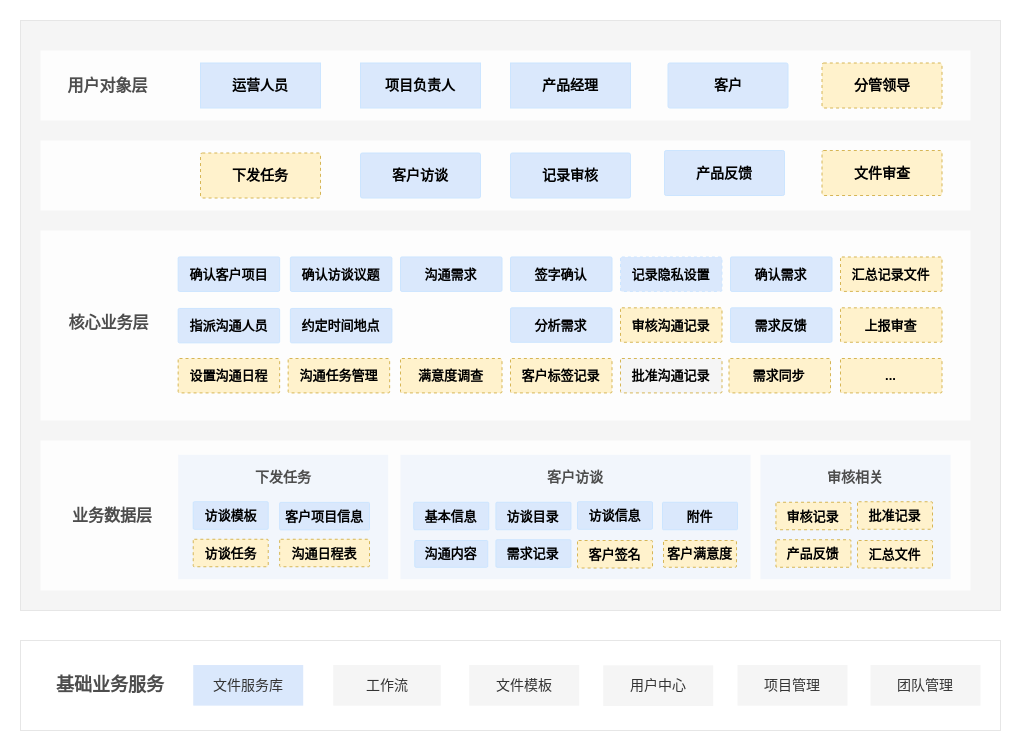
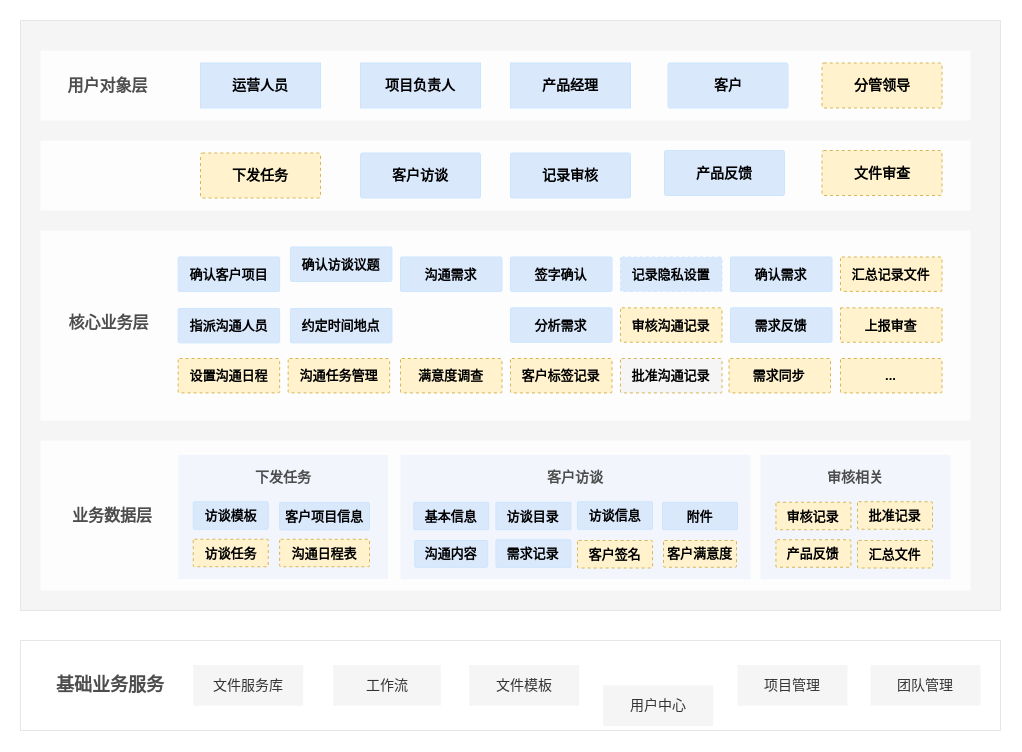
  <mxCell id="0" />
  <mxCell id="1" parent="0" />
  <mxCell id="2" value="" style="rounded=0;whiteSpace=wrap;html=1;fillColor=#f5f5f5;strokeColor=#E6E6E6;gradientDirection=south;sketch=0;fontColor=#333333;" parent="1" vertex="1"><mxGeometry x="20" y="20" width="980" height="590" as="geometry" /></mxCell>
  <mxCell id="3" value="" style="rounded=1;whiteSpace=wrap;html=1;fontSize=14;strokeColor=none;arcSize=0;shadow=0;opacity=80;" parent="1" vertex="1"><mxGeometry x="40" y="50" width="930" height="70" as="geometry" /></mxCell>
  <mxCell id="4" value="用户对象层" style="text;html=1;strokeColor=none;fillColor=none;align=center;verticalAlign=middle;whiteSpace=wrap;rounded=0;fontSize=16;fontStyle=1;fontColor=#4D4D4D;" parent="1" vertex="1"><mxGeometry x="56.25" y="70" width="102.5" height="30" as="geometry" /></mxCell>
  <mxCell id="5" value="运营人员" style="rounded=1;whiteSpace=wrap;html=1;fontSize=14;arcSize=0;fillColor=#dae8fc;strokeColor=#CCE5FF;fontStyle=1" parent="1" vertex="1"><mxGeometry x="200" y="62.5" width="120" height="45" as="geometry" /></mxCell>
  <mxCell id="6" value="项目负责人" style="rounded=1;whiteSpace=wrap;html=1;fontSize=14;arcSize=0;fillColor=#dae8fc;strokeColor=#CCE5FF;fontStyle=1" parent="1" vertex="1"><mxGeometry x="360" y="62.5" width="120" height="45" as="geometry" /></mxCell>
  <mxCell id="7" value="产品经理" style="rounded=1;whiteSpace=wrap;html=1;fontSize=14;arcSize=0;fillColor=#dae8fc;strokeColor=#CCE5FF;fontStyle=1" parent="1" vertex="1"><mxGeometry x="510" y="62.5" width="120" height="45" as="geometry" /></mxCell>
  <mxCell id="8" value="客户" style="rounded=1;whiteSpace=wrap;html=1;fontSize=14;arcSize=4;fillColor=#dae8fc;strokeColor=#CCE5FF;fontStyle=1" parent="1" vertex="1"><mxGeometry x="667.5" y="62.5" width="120" height="45" as="geometry" /></mxCell>
  <mxCell id="9" value="" style="rounded=1;whiteSpace=wrap;html=1;fontSize=14;strokeColor=none;arcSize=0;shadow=0;opacity=80;" parent="1" vertex="1"><mxGeometry x="40" y="140" width="930" height="70" as="geometry" /></mxCell>
  <mxCell id="10" value="客户访谈" style="rounded=1;whiteSpace=wrap;html=1;fontSize=14;fillColor=#dae8fc;strokeColor=#CCE5FF;arcSize=4;fontColor=default;fontStyle=1" parent="1" vertex="1"><mxGeometry x="360" y="152.5" width="120" height="45" as="geometry" /></mxCell>
  <mxCell id="11" value="记录审核" style="rounded=1;whiteSpace=wrap;html=1;fontSize=14;fillColor=#dae8fc;strokeColor=#CCE5FF;arcSize=4;fontColor=default;fontStyle=1" parent="1" vertex="1"><mxGeometry x="510" y="152.5" width="120" height="45" as="geometry" /></mxCell>
  <mxCell id="12" value="" style="rounded=1;whiteSpace=wrap;html=1;fontSize=14;strokeColor=none;arcSize=0;shadow=0;glass=0;sketch=0;opacity=80;container=0;" parent="1" vertex="1"><mxGeometry x="40" y="230" width="930" height="190" as="geometry" /></mxCell>
  <mxCell id="13" value="" style="rounded=0;whiteSpace=wrap;html=1;fontFamily=Times New Roman;fontSize=18;strokeWidth=1;fillColor=#FFFFFF;strokeColor=#E6E6E6;" parent="1" vertex="1"><mxGeometry x="20" y="640" width="980" height="90" as="geometry" /></mxCell>
  <mxCell id="14" value="基础业务服务" style="text;html=1;strokeColor=none;fillColor=none;align=center;verticalAlign=middle;whiteSpace=wrap;rounded=0;fontSize=18;fontStyle=1;fontColor=#4D4D4D;" parent="1" vertex="1"><mxGeometry x="50" y="669.99" width="120" height="30" as="geometry" /></mxCell>
- <mxCell id="15" value="文件服务库" style="rounded=1;whiteSpace=wrap;html=1;fontSize=14;fillColor=#dae8fc;fontColor=#333333;strokeColor=none;arcSize=0;" parent="1" vertex="1"><mxGeometry x="192.73" y="664.53" width="110" height="40.62" as="geometry" /></mxCell>
+ <mxCell id="15" value="文件服务库" style="rounded=1;whiteSpace=wrap;html=1;fontSize=14;fillColor=#f5f5f5;fontColor=#333333;strokeColor=none;arcSize=0;" parent="1" vertex="1"><mxGeometry x="192.73" y="664.53" width="110" height="40.62" as="geometry" /></mxCell>
  <mxCell id="16" value="工作流" style="rounded=1;whiteSpace=wrap;html=1;fontSize=14;fillColor=#f5f5f5;fontColor=#333333;strokeColor=none;arcSize=0;" parent="1" vertex="1"><mxGeometry x="332.73" y="664.53" width="107.5" height="40.62" as="geometry" /></mxCell>
  <mxCell id="17" value="文件模板" style="rounded=1;whiteSpace=wrap;html=1;fontSize=14;fillColor=#f5f5f5;fontColor=#333333;strokeColor=none;arcSize=0;" parent="1" vertex="1"><mxGeometry x="468.73" y="664.53" width="110" height="40.62" as="geometry" /></mxCell>
  <mxCell id="18" value="" style="rounded=1;whiteSpace=wrap;html=1;fontSize=14;strokeColor=none;arcSize=0;shadow=0;labelBackgroundColor=none;sketch=0;opacity=80;" parent="1" vertex="1"><mxGeometry x="40" y="440" width="930" height="150" as="geometry" /></mxCell>
  <mxCell id="19" value="业务数据层" style="text;html=1;strokeColor=none;fillColor=none;align=center;verticalAlign=middle;whiteSpace=wrap;rounded=0;fontSize=16;fontColor=#4D4D4D;fontStyle=1" parent="1" vertex="1"><mxGeometry x="65" y="500" width="93.75" height="30" as="geometry" /></mxCell>
  <mxCell id="20" value="" style="rounded=1;whiteSpace=wrap;html=1;fontSize=14;fillColor=#F2F6FC;strokeColor=none;fontColor=#333333;arcSize=0;" parent="1" vertex="1"><mxGeometry x="400" y="454.25" width="350" height="124.5" as="geometry" /></mxCell>
  <mxCell id="21" value="客户访谈" style="text;html=1;strokeColor=none;fillColor=none;align=center;verticalAlign=middle;whiteSpace=wrap;rounded=0;fontSize=14;horizontal=1;fontStyle=1;fontColor=#4D4D4D;" parent="1" vertex="1"><mxGeometry x="540" y="461.75" width="70" height="30" as="geometry" /></mxCell>
  <mxCell id="22" value="基本信息" style="rounded=1;whiteSpace=wrap;html=1;fontSize=13;fillColor=#dae8fc;strokeColor=#CCE5FF;arcSize=4;fontStyle=1;fontColor=default;" parent="1" vertex="1"><mxGeometry x="413.25" y="501.75" width="75" height="27.5" as="geometry" /></mxCell>
  <mxCell id="23" value="沟通内容" style="rounded=1;whiteSpace=wrap;html=1;fontSize=13;fillColor=#dae8fc;strokeColor=#CCE5FF;arcSize=4;fontStyle=1;fontColor=default;" parent="1" vertex="1"><mxGeometry x="414.27" y="540" width="72.95" height="26.75" as="geometry" /></mxCell>
  <mxCell id="24" value="访谈目录" style="rounded=1;whiteSpace=wrap;html=1;fontSize=13;fillColor=#dae8fc;strokeColor=#CCE5FF;arcSize=4;fontStyle=1;fontColor=default;" parent="1" vertex="1"><mxGeometry x="495.45" y="501.75" width="75" height="27.5" as="geometry" /></mxCell>
  <mxCell id="25" value="需求记录" style="rounded=1;whiteSpace=wrap;html=1;fontSize=13;fillColor=#dae8fc;strokeColor=#CCE5FF;arcSize=4;fontStyle=1;fontColor=default;" parent="1" vertex="1"><mxGeometry x="495.45" y="539.25" width="75" height="27.5" as="geometry" /></mxCell>
- <mxCell id="26" value="用户中心" style="rounded=1;whiteSpace=wrap;html=1;fontSize=14;fillColor=#f5f5f5;fontColor=#333333;strokeColor=none;arcSize=0;" parent="1" vertex="1"><mxGeometry x="602.73" y="664.84" width="110" height="40.62" as="geometry" /></mxCell>
+ <mxCell id="26" value="用户中心" style="rounded=1;whiteSpace=wrap;html=1;fontSize=14;fillColor=#f5f5f5;fontColor=#333333;strokeColor=none;arcSize=0;" parent="1" vertex="1"><mxGeometry x="602.73" y="684.84" width="110" height="40.62" as="geometry" /></mxCell>
  <mxCell id="27" value="分管领导" style="rounded=1;whiteSpace=wrap;html=1;fontSize=14;arcSize=4;fillColor=#fff2cc;strokeColor=#d6b656;fontStyle=1;dashed=1;" vertex="1" parent="1"><mxGeometry x="821.5" y="62.5" width="120" height="45" as="geometry" /></mxCell>
  <mxCell id="28" value="下发任务" style="rounded=1;whiteSpace=wrap;html=1;fontSize=14;fillColor=#fff2cc;strokeColor=#d6b656;arcSize=4;fontColor=default;fontStyle=1;dashed=1;" vertex="1" parent="1"><mxGeometry x="200" y="152.5" width="120" height="45" as="geometry" /></mxCell>
  <mxCell id="29" value="产品反馈" style="rounded=1;whiteSpace=wrap;html=1;fontSize=14;arcSize=4;fillColor=#dae8fc;strokeColor=#CCE5FF;fontStyle=1" vertex="1" parent="1"><mxGeometry x="664" y="150" width="120" height="45" as="geometry" /></mxCell>
  <mxCell id="30" value="文件审查" style="rounded=1;whiteSpace=wrap;html=1;fontSize=14;arcSize=4;fillColor=#fff2cc;strokeColor=#d6b656;fontStyle=1;dashed=1;" vertex="1" parent="1"><mxGeometry x="821.5" y="150" width="120" height="45" as="geometry" /></mxCell>
  <mxCell id="31" value="约定时间地点" style="rounded=1;whiteSpace=wrap;html=1;fontSize=13;fillColor=#dae8fc;strokeColor=#CCE5FF;fontColor=default;arcSize=4;fontStyle=1;" vertex="1" parent="1"><mxGeometry x="289.882" y="307.937" width="101.499" height="34.412" as="geometry" /></mxCell>
  <mxCell id="32" value="沟通需求" style="rounded=1;whiteSpace=wrap;html=1;fontSize=13;fillColor=#dae8fc;strokeColor=#CCE5FF;fontColor=default;arcSize=4;fontStyle=1;" parent="1" vertex="1"><mxGeometry x="399.998" y="256.479" width="101.499" height="34.412" as="geometry" /></mxCell>
  <mxCell id="33" value="签字确认" style="rounded=1;whiteSpace=wrap;html=1;fontSize=13;fillColor=#dae8fc;strokeColor=#CCE5FF;fontColor=default;arcSize=4;fontStyle=1;" vertex="1" parent="1"><mxGeometry x="509.999" y="256.479" width="101.499" height="34.412" as="geometry" /></mxCell>
  <mxCell id="34" value="分析需求" style="rounded=1;whiteSpace=wrap;html=1;fontSize=13;fillColor=#dae8fc;strokeColor=#CCE5FF;fontColor=default;arcSize=4;fontStyle=1;" vertex="1" parent="1"><mxGeometry x="509.999" y="307.347" width="101.499" height="34.412" as="geometry" /></mxCell>
- <mxCell id="35" value="确认访谈议题" style="rounded=1;whiteSpace=wrap;html=1;fontSize=13;fillColor=#dae8fc;strokeColor=#CCE5FF;fontColor=default;arcSize=4;fontStyle=1;" vertex="1" parent="1"><mxGeometry x="289.882" y="256.487" width="101.499" height="34.412" as="geometry" /></mxCell>
+ <mxCell id="35" value="确认访谈议题" style="rounded=1;whiteSpace=wrap;html=1;fontSize=13;fillColor=#dae8fc;strokeColor=#CCE5FF;fontColor=default;arcSize=4;fontStyle=1;" vertex="1" parent="1"><mxGeometry x="289.882" y="246.487" width="101.499" height="34.412" as="geometry" /></mxCell>
  <mxCell id="36" value="指派沟通人员" style="rounded=1;whiteSpace=wrap;html=1;fontSize=13;fillColor=#dae8fc;strokeColor=#CCE5FF;fontColor=default;arcSize=4;fontStyle=1;" vertex="1" parent="1"><mxGeometry x="177.647" y="307.937" width="101.499" height="34.412" as="geometry" /></mxCell>
  <mxCell id="37" value="确认客户项目" style="rounded=1;whiteSpace=wrap;html=1;fontSize=13;fillColor=#dae8fc;strokeColor=#CCE5FF;fontColor=default;arcSize=4;fontStyle=1;" vertex="1" parent="1"><mxGeometry x="177.647" y="256.483" width="101.499" height="34.412" as="geometry" /></mxCell>
  <mxCell id="38" value="核心业务层" style="text;html=1;strokeColor=none;fillColor=none;align=center;verticalAlign=middle;whiteSpace=wrap;rounded=0;fontSize=16;fontColor=#4D4D4D;fontStyle=1" parent="1" vertex="1"><mxGeometry x="59.483" y="307.35" width="99.265" height="30" as="geometry" /></mxCell>
  <mxCell id="39" value="记录隐私设置" style="rounded=1;whiteSpace=wrap;html=1;fontSize=13;fillColor=#dae8fc;strokeColor=#CCE5FF;fontColor=default;arcSize=4;fontStyle=1;dashed=1;" vertex="1" parent="1"><mxGeometry x="619.999" y="256.479" width="101.499" height="34.412" as="geometry" /></mxCell>
  <mxCell id="40" value="审核沟通记录" style="rounded=1;whiteSpace=wrap;html=1;fontSize=13;fillColor=#fff2cc;strokeColor=#d6b656;fontColor=default;arcSize=4;fontStyle=1;dashed=1;" vertex="1" parent="1"><mxGeometry x="619.999" y="307.349" width="101.499" height="34.412" as="geometry" /></mxCell>
  <mxCell id="41" value="确认需求" style="rounded=1;whiteSpace=wrap;html=1;fontSize=13;fillColor=#dae8fc;strokeColor=#CCE5FF;fontColor=default;arcSize=4;fontStyle=1;" vertex="1" parent="1"><mxGeometry x="730" y="256.479" width="101.499" height="34.412" as="geometry" /></mxCell>
  <mxCell id="42" value="需求反馈" style="rounded=1;whiteSpace=wrap;html=1;fontSize=13;fillColor=#dae8fc;strokeColor=#CCE5FF;fontColor=default;arcSize=4;fontStyle=1;" vertex="1" parent="1"><mxGeometry x="730" y="307.349" width="101.499" height="34.412" as="geometry" /></mxCell>
  <mxCell id="43" value="汇总记录文件" style="rounded=1;whiteSpace=wrap;html=1;fontSize=13;fillColor=#fff2cc;strokeColor=#d6b656;fontColor=default;arcSize=4;fontStyle=1;dashed=1;" vertex="1" parent="1"><mxGeometry x="840" y="256.489" width="101.499" height="34.412" as="geometry" /></mxCell>
  <mxCell id="44" value="满意度调查" style="rounded=1;whiteSpace=wrap;html=1;fontSize=13;fillColor=#fff2cc;strokeColor=#d6b656;fontColor=default;arcSize=4;fontStyle=1;dashed=1;" vertex="1" parent="1"><mxGeometry x="399.998" y="357.997" width="101.499" height="34.412" as="geometry" /></mxCell>
  <mxCell id="45" value="客户标签记录" style="rounded=1;whiteSpace=wrap;html=1;fontSize=13;fillColor=#fff2cc;strokeColor=#d6b656;fontColor=default;arcSize=4;fontStyle=1;dashed=1;" vertex="1" parent="1"><mxGeometry x="509.998" y="357.997" width="101.499" height="34.412" as="geometry" /></mxCell>
  <mxCell id="46" value="设置沟通日程" style="rounded=1;whiteSpace=wrap;html=1;fontSize=13;fillColor=#fff2cc;strokeColor=#d6b656;fontColor=default;arcSize=4;fontStyle=1;dashed=1;" vertex="1" parent="1"><mxGeometry x="177.648" y="357.997" width="101.499" height="34.412" as="geometry" /></mxCell>
  <mxCell id="47" value="沟通任务管理" style="rounded=1;whiteSpace=wrap;html=1;fontSize=13;fillColor=#fff2cc;strokeColor=#d6b656;fontColor=default;arcSize=4;fontStyle=1;dashed=1;" vertex="1" parent="1"><mxGeometry x="287.648" y="357.997" width="101.499" height="34.412" as="geometry" /></mxCell>
  <mxCell id="48" value="批准沟通记录" style="rounded=1;whiteSpace=wrap;html=1;fontSize=13;fillColor=#f5f5f5;strokeColor=#d6b656;fontColor=default;arcSize=4;fontStyle=1;dashed=1;" vertex="1" parent="1"><mxGeometry x="619.998" y="357.997" width="101.499" height="34.412" as="geometry" /></mxCell>
  <mxCell id="49" value="需求同步" style="rounded=1;whiteSpace=wrap;html=1;fontSize=13;fillColor=#fff2cc;strokeColor=#d6b656;fontColor=default;arcSize=4;fontStyle=1;dashed=1;" vertex="1" parent="1"><mxGeometry x="728.498" y="357.997" width="101.499" height="34.412" as="geometry" /></mxCell>
  <mxCell id="50" value="..." style="rounded=1;whiteSpace=wrap;html=1;fontSize=13;fillColor=#fff2cc;strokeColor=#d6b656;fontColor=default;arcSize=4;fontStyle=1;dashed=1;" vertex="1" parent="1"><mxGeometry x="839.998" y="357.997" width="101.499" height="34.412" as="geometry" /></mxCell>
- <mxCell id="51" value="上报审查" style="rounded=1;whiteSpace=wrap;html=1;fontSize=13;fillColor=#fff2cc;strokeColor=#d6b656;fontColor=default;arcSize=4;fontStyle=1;dashed=1;" vertex="1" parent="1"><mxGeometry x="840" y="307.349" width="101.499" height="34.412" as="geometry" /></mxCell>
+ <mxCell id="51" value="上报审查" style="whiteSpace=wrap;html=1;fontSize=13;fillColor=#fff2cc;strokeColor=#d6b656;fontColor=default;arcSize=4;fontStyle=1;dashed=1;rounded=0;" vertex="1" parent="1"><mxGeometry x="840" y="307.349" width="101.499" height="34.412" as="geometry" /></mxCell>
  <mxCell id="52" value="" style="rounded=1;whiteSpace=wrap;html=1;fontSize=14;fillColor=#F2F6FC;strokeColor=none;fontColor=#333333;arcSize=0;" vertex="1" parent="1"><mxGeometry x="177.65" y="454.25" width="210" height="124.5" as="geometry" /></mxCell>
  <mxCell id="53" value="下发任务" style="text;html=1;strokeColor=none;fillColor=none;align=center;verticalAlign=middle;whiteSpace=wrap;rounded=0;fontSize=14;horizontal=1;fontStyle=1;fontColor=#4D4D4D;" vertex="1" parent="1"><mxGeometry x="247.65" y="461.75" width="70" height="30" as="geometry" /></mxCell>
  <mxCell id="54" value="访谈模板" style="rounded=1;whiteSpace=wrap;html=1;fontSize=13;fillColor=#dae8fc;strokeColor=#CCE5FF;fontStyle=1;arcSize=4;" vertex="1" parent="1"><mxGeometry x="192.73" y="501.25" width="75" height="27.5" as="geometry" /></mxCell>
  <mxCell id="55" value="访谈任务" style="rounded=1;whiteSpace=wrap;html=1;fontSize=13;fillColor=#fff2cc;strokeColor=#d6b656;fontStyle=1;arcSize=4;fontColor=default;dashed=1;" vertex="1" parent="1"><mxGeometry x="192.73" y="538.75" width="75" height="27.5" as="geometry" /></mxCell>
  <mxCell id="56" value="沟通日程表" style="rounded=1;whiteSpace=wrap;html=1;fontSize=13;fillColor=#fff2cc;strokeColor=#d6b656;fontStyle=1;arcSize=4;fontColor=default;dashed=1;" vertex="1" parent="1"><mxGeometry x="279.15" y="538.75" width="89.85" height="27.5" as="geometry" /></mxCell>
  <mxCell id="57" value="客户项目信息" style="rounded=1;whiteSpace=wrap;html=1;fontSize=13;fillColor=#dae8fc;strokeColor=#CCE5FF;fontStyle=1;arcSize=4;" vertex="1" parent="1"><mxGeometry x="279.15" y="501.88" width="89.85" height="27.5" as="geometry" /></mxCell>
  <mxCell id="58" value="访谈信息" style="rounded=1;whiteSpace=wrap;html=1;fontSize=13;fillColor=#dae8fc;strokeColor=#CCE5FF;arcSize=4;fontStyle=1;fontColor=default;" vertex="1" parent="1"><mxGeometry x="577" y="501.25" width="75" height="27.5" as="geometry" /></mxCell>
  <mxCell id="59" value="客户签名" style="rounded=1;whiteSpace=wrap;html=1;fontSize=13;fillColor=#fff2cc;strokeColor=#d6b656;arcSize=4;fontStyle=1;fontColor=default;dashed=1;" vertex="1" parent="1"><mxGeometry x="577" y="540" width="75" height="27.5" as="geometry" /></mxCell>
  <mxCell id="60" value="" style="rounded=1;whiteSpace=wrap;html=1;fontSize=14;fillColor=#F2F6FC;strokeColor=none;fontColor=#333333;arcSize=0;" vertex="1" parent="1"><mxGeometry x="760" y="454.25" width="190" height="124.5" as="geometry" /></mxCell>
  <mxCell id="61" value="审核相关" style="text;html=1;strokeColor=none;fillColor=none;align=center;verticalAlign=middle;whiteSpace=wrap;rounded=0;fontSize=14;horizontal=1;fontStyle=1;fontColor=#4D4D4D;" vertex="1" parent="1"><mxGeometry x="820" y="461.75" width="70" height="30" as="geometry" /></mxCell>
  <mxCell id="62" value="附件" style="rounded=1;whiteSpace=wrap;html=1;fontSize=13;fillColor=#dae8fc;strokeColor=#CCE5FF;arcSize=4;fontStyle=1;fontColor=default;" vertex="1" parent="1"><mxGeometry x="662" y="501.75" width="75" height="27.5" as="geometry" /></mxCell>
  <mxCell id="63" value="客户满意度" style="rounded=1;whiteSpace=wrap;html=1;fontSize=13;fillColor=#fff2cc;strokeColor=#d6b656;arcSize=4;fontStyle=1;fontColor=default;dashed=1;" vertex="1" parent="1"><mxGeometry x="663.02" y="540" width="72.95" height="26.75" as="geometry" /></mxCell>
  <mxCell id="64" value="审核记录" style="rounded=1;whiteSpace=wrap;html=1;fontSize=13;fillColor=#fff2cc;strokeColor=#d6b656;arcSize=4;fontStyle=1;fontColor=default;dashed=1;" vertex="1" parent="1"><mxGeometry x="775.45" y="501.75" width="75" height="27.5" as="geometry" /></mxCell>
  <mxCell id="65" value="产品反馈" style="rounded=1;whiteSpace=wrap;html=1;fontSize=13;fillColor=#fff2cc;strokeColor=#d6b656;arcSize=4;fontStyle=1;fontColor=default;dashed=1;" vertex="1" parent="1"><mxGeometry x="775.45" y="539.25" width="75" height="27.5" as="geometry" /></mxCell>
  <mxCell id="66" value="批准记录" style="rounded=1;whiteSpace=wrap;html=1;fontSize=13;fillColor=#fff2cc;strokeColor=#d6b656;arcSize=4;fontStyle=1;fontColor=default;dashed=1;" vertex="1" parent="1"><mxGeometry x="857" y="501.25" width="75" height="27.5" as="geometry" /></mxCell>
  <mxCell id="67" value="汇总文件" style="rounded=1;whiteSpace=wrap;html=1;fontSize=13;fillColor=#fff2cc;strokeColor=#d6b656;arcSize=4;fontStyle=1;fontColor=default;dashed=1;" vertex="1" parent="1"><mxGeometry x="857" y="540" width="75" height="27.5" as="geometry" /></mxCell>
  <mxCell id="68" value="项目管理" style="rounded=1;whiteSpace=wrap;html=1;fontSize=14;fillColor=#f5f5f5;fontColor=#333333;strokeColor=none;arcSize=0;" vertex="1" parent="1"><mxGeometry x="737" y="664.53" width="110" height="40.62" as="geometry" /></mxCell>
  <mxCell id="69" value="团队管理" style="rounded=1;whiteSpace=wrap;html=1;fontSize=14;fillColor=#f5f5f5;fontColor=#333333;strokeColor=none;arcSize=0;" vertex="1" parent="1"><mxGeometry x="870" y="664.53" width="110" height="40.62" as="geometry" /></mxCell>
